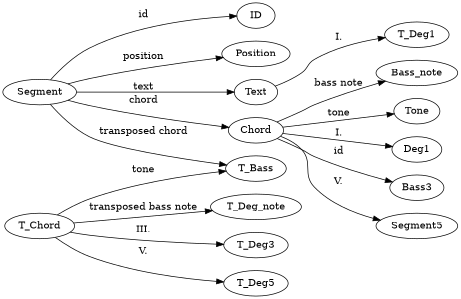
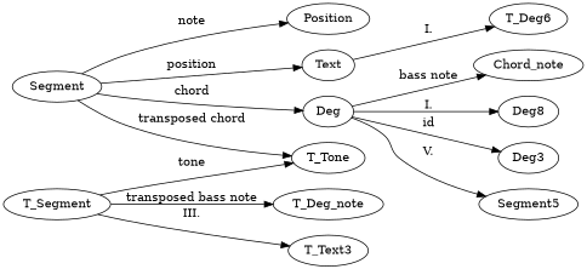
  digraph {
    rankdir=LR
    Segment
-   ID
    Position
    Text
-   Chord
-   T_Tone [label=T_Bass]
-   T_Deg1
-   Bass_note
-   Tone
-   Deg1
-   Deg3 [label=Bass3]
+   Chord [label=Deg]
+   T_Tone
+   T_Deg1 [label=T_Deg6]
+   Bass_note [label=Chord_note]
+   Deg1 [label=Deg8]
+   Deg3
    n12 [label=Segment5]
-   T_Chord
+   T_Chord [label=T_Segment]
    n14 [label=T_Deg_note]
-   T_Deg3
-   T_Deg5
-   Segment -> ID [label=id]
-   Segment -> Position [label=position]
-   Segment -> Text [label=text]
+   T_Deg3 [label=T_Text3]
+   Segment -> Position [label=note]
+   Segment -> Text [label=position]
    Segment -> Chord [label=chord]
    Segment -> T_Tone [label="transposed chord"]
    Text -> T_Deg1 [label="I."]
    Chord -> Bass_note [label="bass note"]
-   Chord -> Tone [label=tone]
    Chord -> Deg1 [label="I."]
    Chord -> Deg3 [label=id]
    Chord -> n12 [label="V."]
    T_Chord -> T_Tone [label=tone]
    T_Chord -> n14 [label="transposed bass note"]
    T_Chord -> T_Deg3 [label="III."]
-   T_Chord -> T_Deg5 [label="V."]
  }
